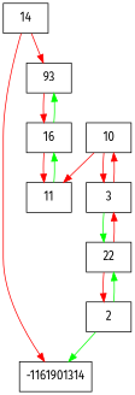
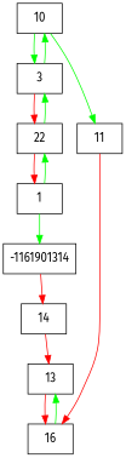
  digraph {
    fontname="Fira Sans"
    rankdir=TB
    node [fontname="Fira Sans" shape=box]
    edge [color=red fontname="Fira Sans"]
    -1161901314
    14
-   2
+   2 [label=1]
    22
-   13 [label=93]
+   13
    10
    3
    11
    n9 [label=16]
-   14 -> -1161901314
+   -1161901314 -> 14
    14 -> 13
    2 -> -1161901314 [color=green]
    2 -> 22 [color=green]
    22 -> 2
-   22 -> 3
+   22 -> 3 [color=green]
    13 -> n9
-   10 -> 3
-   10 -> 11
-   3 -> 22 [color=green]
-   3 -> 10
-   11 -> n9 [color=green]
+   10 -> 3 [color=green]
+   10 -> 11 [color=green]
+   3 -> 22
+   3 -> 10 [color=green]
+   11 -> n9
    n9 -> 13 [color=green]
-   n9 -> 11
  }
